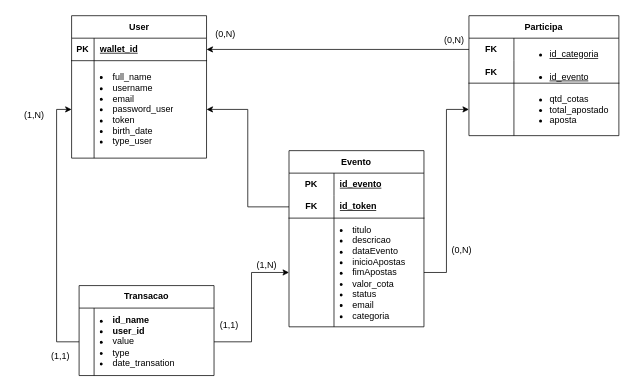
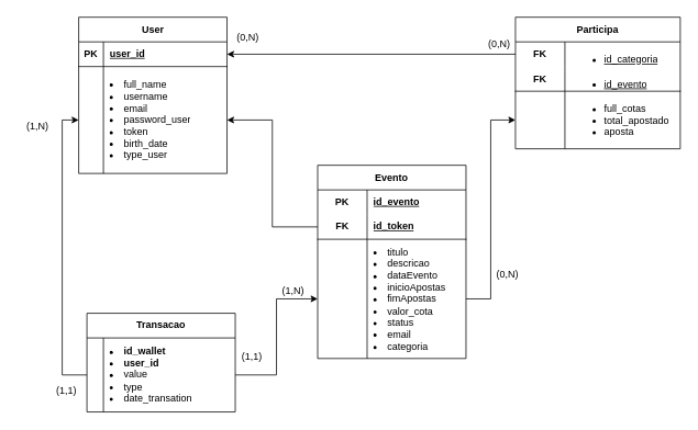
  <mxCell id="0" />
  <mxCell id="1" parent="0" />
  <mxCell id="2" value="User" style="shape=table;startSize=30;container=1;collapsible=1;childLayout=tableLayout;fixedRows=1;rowLines=0;fontStyle=1;align=center;resizeLast=1;html=1;" vertex="1" parent="1"><mxGeometry x="95" y="20" width="180" height="190" as="geometry" /></mxCell>
  <mxCell id="3" value="" style="shape=tableRow;horizontal=0;startSize=0;swimlaneHead=0;swimlaneBody=0;fillColor=none;collapsible=0;dropTarget=0;points=[[0,0.5],[1,0.5]];portConstraint=eastwest;top=0;left=0;right=0;bottom=1;" vertex="1" parent="2"><mxGeometry y="30" width="180" height="30" as="geometry" /></mxCell>
  <mxCell id="4" value="PK" style="shape=partialRectangle;connectable=0;fillColor=none;top=0;left=0;bottom=0;right=0;fontStyle=1;overflow=hidden;whiteSpace=wrap;html=1;" vertex="1" parent="3"><mxGeometry width="30" height="30" as="geometry"><mxRectangle width="30" height="30" as="alternateBounds" /></mxGeometry></mxCell>
- <mxCell id="5" value="wallet_id" style="shape=partialRectangle;connectable=0;fillColor=none;top=0;left=0;bottom=0;right=0;align=left;spacingLeft=6;fontStyle=5;overflow=hidden;whiteSpace=wrap;html=1;" vertex="1" parent="3"><mxGeometry x="30" width="150" height="30" as="geometry"><mxRectangle width="150" height="30" as="alternateBounds" /></mxGeometry></mxCell>
+ <mxCell id="5" value="user_id" style="shape=partialRectangle;connectable=0;fillColor=none;top=0;left=0;bottom=0;right=0;align=left;spacingLeft=6;fontStyle=5;overflow=hidden;whiteSpace=wrap;html=1;" vertex="1" parent="3"><mxGeometry x="30" width="150" height="30" as="geometry"><mxRectangle width="150" height="30" as="alternateBounds" /></mxGeometry></mxCell>
  <mxCell id="6" value="" style="shape=tableRow;horizontal=0;startSize=0;swimlaneHead=0;swimlaneBody=0;fillColor=none;collapsible=0;dropTarget=0;points=[[0,0.5],[1,0.5]];portConstraint=eastwest;top=0;left=0;right=0;bottom=0;" vertex="1" parent="2"><mxGeometry y="60" width="180" height="130" as="geometry" /></mxCell>
  <mxCell id="7" value="" style="shape=partialRectangle;connectable=0;fillColor=none;top=0;left=0;bottom=0;right=0;editable=1;overflow=hidden;whiteSpace=wrap;html=1;" vertex="1" parent="6"><mxGeometry width="30" height="130" as="geometry"><mxRectangle width="30" height="130" as="alternateBounds" /></mxGeometry></mxCell>
  <mxCell id="8" value="&lt;li&gt;&lt;span style=&quot;background-color: initial;&quot;&gt;full_name&lt;/span&gt;&lt;/li&gt;&lt;li&gt;username&lt;/li&gt;&lt;li&gt;email&lt;/li&gt;&lt;li&gt;password_user&lt;/li&gt;&lt;li&gt;token&lt;/li&gt;&lt;li&gt;birth_date&lt;/li&gt;&lt;li&gt;type_user&lt;/li&gt;" style="shape=partialRectangle;connectable=0;fillColor=none;top=0;left=0;bottom=0;right=0;align=left;spacingLeft=6;overflow=hidden;whiteSpace=wrap;html=1;" vertex="1" parent="6"><mxGeometry x="30" width="150" height="130" as="geometry"><mxRectangle width="150" height="130" as="alternateBounds" /></mxGeometry></mxCell>
  <mxCell id="9" value="Transacao" style="shape=table;startSize=30;container=1;collapsible=1;childLayout=tableLayout;fixedRows=1;rowLines=0;fontStyle=1;align=center;resizeLast=1;html=1;whiteSpace=wrap;" vertex="1" parent="1"><mxGeometry x="105" y="380" width="180" height="120" as="geometry" /></mxCell>
  <mxCell id="10" value="" style="shape=tableRow;horizontal=0;startSize=0;swimlaneHead=0;swimlaneBody=0;fillColor=none;collapsible=0;dropTarget=0;points=[[0,0.5],[1,0.5]];portConstraint=eastwest;top=0;left=0;right=0;bottom=0;html=1;" vertex="1" parent="9"><mxGeometry y="30" width="180" height="90" as="geometry" /></mxCell>
  <mxCell id="11" value="" style="shape=partialRectangle;connectable=0;fillColor=none;top=0;left=0;bottom=0;right=0;editable=1;overflow=hidden;html=1;whiteSpace=wrap;" vertex="1" parent="10"><mxGeometry width="20" height="90" as="geometry"><mxRectangle width="20" height="90" as="alternateBounds" /></mxGeometry></mxCell>
- <mxCell id="12" value="&lt;li&gt;&lt;span style=&quot;font-weight: 700;&quot;&gt;id_name&lt;/span&gt;&lt;/li&gt;&lt;li&gt;&lt;span style=&quot;font-weight: 700;&quot;&gt;user_id&lt;/span&gt;&lt;span style=&quot;font-weight: 700;&quot;&gt;&lt;/span&gt;&lt;/li&gt;&lt;li&gt;value&lt;/li&gt;&lt;li&gt;type&lt;/li&gt;&lt;li&gt;date_transation&lt;/li&gt;" style="shape=partialRectangle;connectable=0;fillColor=none;top=0;left=0;bottom=0;right=0;align=left;spacingLeft=6;overflow=hidden;html=1;whiteSpace=wrap;" vertex="1" parent="10"><mxGeometry x="20" width="160" height="90" as="geometry"><mxRectangle width="160" height="90" as="alternateBounds" /></mxGeometry></mxCell>
+ <mxCell id="12" value="&lt;li&gt;&lt;span style=&quot;font-weight: 700;&quot;&gt;id_wallet&lt;/span&gt;&lt;/li&gt;&lt;li&gt;&lt;span style=&quot;font-weight: 700;&quot;&gt;user_id&lt;/span&gt;&lt;span style=&quot;font-weight: 700;&quot;&gt;&lt;/span&gt;&lt;/li&gt;&lt;li&gt;value&lt;/li&gt;&lt;li&gt;type&lt;/li&gt;&lt;li&gt;date_transation&lt;/li&gt;" style="shape=partialRectangle;connectable=0;fillColor=none;top=0;left=0;bottom=0;right=0;align=left;spacingLeft=6;overflow=hidden;html=1;whiteSpace=wrap;" vertex="1" parent="10"><mxGeometry x="20" width="160" height="90" as="geometry"><mxRectangle width="160" height="90" as="alternateBounds" /></mxGeometry></mxCell>
  <mxCell id="13" value="Evento" style="shape=table;startSize=30;container=1;collapsible=1;childLayout=tableLayout;fixedRows=1;rowLines=0;fontStyle=1;align=center;resizeLast=1;html=1;whiteSpace=wrap;" vertex="1" parent="1"><mxGeometry x="385" y="200" width="180" height="235" as="geometry" /></mxCell>
  <mxCell id="14" value="" style="shape=tableRow;horizontal=0;startSize=0;swimlaneHead=0;swimlaneBody=0;fillColor=none;collapsible=0;dropTarget=0;points=[[0,0.5],[1,0.5]];portConstraint=eastwest;top=0;left=0;right=0;bottom=0;html=1;" vertex="1" parent="13"><mxGeometry y="30" width="180" height="30" as="geometry" /></mxCell>
  <mxCell id="15" value="PK" style="shape=partialRectangle;connectable=0;fillColor=none;top=0;left=0;bottom=0;right=0;fontStyle=1;overflow=hidden;html=1;whiteSpace=wrap;" vertex="1" parent="14"><mxGeometry width="60" height="30" as="geometry"><mxRectangle width="60" height="30" as="alternateBounds" /></mxGeometry></mxCell>
  <mxCell id="16" value="id_evento" style="shape=partialRectangle;connectable=0;fillColor=none;top=0;left=0;bottom=0;right=0;align=left;spacingLeft=6;fontStyle=5;overflow=hidden;html=1;whiteSpace=wrap;" vertex="1" parent="14"><mxGeometry x="60" width="120" height="30" as="geometry"><mxRectangle width="120" height="30" as="alternateBounds" /></mxGeometry></mxCell>
  <mxCell id="17" value="" style="shape=tableRow;horizontal=0;startSize=0;swimlaneHead=0;swimlaneBody=0;fillColor=none;collapsible=0;dropTarget=0;points=[[0,0.5],[1,0.5]];portConstraint=eastwest;top=0;left=0;right=0;bottom=1;html=1;" vertex="1" parent="13"><mxGeometry y="60" width="180" height="30" as="geometry" /></mxCell>
  <mxCell id="18" value="FK" style="shape=partialRectangle;connectable=0;fillColor=none;top=0;left=0;bottom=0;right=0;fontStyle=1;overflow=hidden;html=1;whiteSpace=wrap;" vertex="1" parent="17"><mxGeometry width="60" height="30" as="geometry"><mxRectangle width="60" height="30" as="alternateBounds" /></mxGeometry></mxCell>
  <mxCell id="19" value="id_token" style="shape=partialRectangle;connectable=0;fillColor=none;top=0;left=0;bottom=0;right=0;align=left;spacingLeft=6;fontStyle=5;overflow=hidden;html=1;whiteSpace=wrap;" vertex="1" parent="17"><mxGeometry x="60" width="120" height="30" as="geometry"><mxRectangle width="120" height="30" as="alternateBounds" /></mxGeometry></mxCell>
  <mxCell id="20" value="" style="shape=tableRow;horizontal=0;startSize=0;swimlaneHead=0;swimlaneBody=0;fillColor=none;collapsible=0;dropTarget=0;points=[[0,0.5],[1,0.5]];portConstraint=eastwest;top=0;left=0;right=0;bottom=0;html=1;" vertex="1" parent="13"><mxGeometry y="90" width="180" height="145" as="geometry" /></mxCell>
  <mxCell id="21" value="" style="shape=partialRectangle;connectable=0;fillColor=none;top=0;left=0;bottom=0;right=0;editable=1;overflow=hidden;html=1;whiteSpace=wrap;" vertex="1" parent="20"><mxGeometry width="60" height="145" as="geometry"><mxRectangle width="60" height="145" as="alternateBounds" /></mxGeometry></mxCell>
  <mxCell id="22" value="&lt;li&gt;titulo&lt;/li&gt;&lt;li&gt;descricao&lt;/li&gt;&lt;li&gt;dataEvento&lt;/li&gt;&lt;li&gt;inicioApostas&lt;/li&gt;&lt;li&gt;fimApostas&lt;/li&gt;&lt;li&gt;valor_cota&lt;/li&gt;&lt;li&gt;status&lt;/li&gt;&lt;li&gt;email&lt;/li&gt;&lt;li&gt;categoria&lt;/li&gt;" style="shape=partialRectangle;connectable=0;fillColor=none;top=0;left=0;bottom=0;right=0;align=left;spacingLeft=6;overflow=hidden;html=1;whiteSpace=wrap;" vertex="1" parent="20"><mxGeometry x="60" width="120" height="145" as="geometry"><mxRectangle width="120" height="145" as="alternateBounds" /></mxGeometry></mxCell>
  <mxCell id="23" value="Participa" style="shape=table;startSize=30;container=1;collapsible=1;childLayout=tableLayout;fixedRows=1;rowLines=0;fontStyle=1;align=center;resizeLast=1;html=1;whiteSpace=wrap;" vertex="1" parent="1"><mxGeometry x="625" y="20" width="200" height="160" as="geometry" /></mxCell>
  <mxCell id="24" value="" style="shape=tableRow;horizontal=0;startSize=0;swimlaneHead=0;swimlaneBody=0;fillColor=none;collapsible=0;dropTarget=0;points=[[0,0.5],[1,0.5]];portConstraint=eastwest;top=0;left=0;right=0;bottom=0;html=1;" vertex="1" parent="23"><mxGeometry y="30" width="200" height="30" as="geometry" /></mxCell>
  <mxCell id="25" value="FK" style="shape=partialRectangle;connectable=0;fillColor=none;top=0;left=0;bottom=0;right=0;fontStyle=1;overflow=hidden;html=1;whiteSpace=wrap;" vertex="1" parent="24"><mxGeometry width="60" height="30" as="geometry"><mxRectangle width="60" height="30" as="alternateBounds" /></mxGeometry></mxCell>
  <mxCell id="26" value="&lt;ul style=&quot;font-weight: 400;&quot;&gt;&lt;li&gt;id_categoria&lt;/li&gt;&lt;/ul&gt;" style="shape=partialRectangle;connectable=0;fillColor=none;top=0;left=0;bottom=0;right=0;align=left;spacingLeft=6;fontStyle=5;overflow=hidden;html=1;whiteSpace=wrap;" vertex="1" parent="24"><mxGeometry x="60" width="140" height="30" as="geometry"><mxRectangle width="140" height="30" as="alternateBounds" /></mxGeometry></mxCell>
  <mxCell id="27" value="" style="shape=tableRow;horizontal=0;startSize=0;swimlaneHead=0;swimlaneBody=0;fillColor=none;collapsible=0;dropTarget=0;points=[[0,0.5],[1,0.5]];portConstraint=eastwest;top=0;left=0;right=0;bottom=1;html=1;" vertex="1" parent="23"><mxGeometry y="60" width="200" height="30" as="geometry" /></mxCell>
  <mxCell id="28" value="FK" style="shape=partialRectangle;connectable=0;fillColor=none;top=0;left=0;bottom=0;right=0;fontStyle=1;overflow=hidden;html=1;whiteSpace=wrap;" vertex="1" parent="27"><mxGeometry width="60" height="30" as="geometry"><mxRectangle width="60" height="30" as="alternateBounds" /></mxGeometry></mxCell>
  <mxCell id="29" value="&lt;ul style=&quot;font-weight: 400;&quot;&gt;&lt;li&gt;id_evento&lt;/li&gt;&lt;/ul&gt;" style="shape=partialRectangle;connectable=0;fillColor=none;top=0;left=0;bottom=0;right=0;align=left;spacingLeft=6;fontStyle=5;overflow=hidden;html=1;whiteSpace=wrap;" vertex="1" parent="27"><mxGeometry x="60" width="140" height="30" as="geometry"><mxRectangle width="140" height="30" as="alternateBounds" /></mxGeometry></mxCell>
  <mxCell id="30" value="" style="shape=tableRow;horizontal=0;startSize=0;swimlaneHead=0;swimlaneBody=0;fillColor=none;collapsible=0;dropTarget=0;points=[[0,0.5],[1,0.5]];portConstraint=eastwest;top=0;left=0;right=0;bottom=0;html=1;" vertex="1" parent="23"><mxGeometry y="90" width="200" height="70" as="geometry" /></mxCell>
  <mxCell id="31" value="" style="shape=partialRectangle;connectable=0;fillColor=none;top=0;left=0;bottom=0;right=0;editable=1;overflow=hidden;html=1;whiteSpace=wrap;" vertex="1" parent="30"><mxGeometry width="60" height="70" as="geometry"><mxRectangle width="60" height="70" as="alternateBounds" /></mxGeometry></mxCell>
- <mxCell id="32" value="&lt;div&gt;&lt;ul&gt;&lt;li&gt;qtd_cotas&lt;/li&gt;&lt;li&gt;total_apostado&lt;/li&gt;&lt;li&gt;aposta&lt;/li&gt;&lt;/ul&gt;&lt;/div&gt;" style="shape=partialRectangle;connectable=0;fillColor=none;top=0;left=0;bottom=0;right=0;align=left;spacingLeft=6;overflow=hidden;html=1;whiteSpace=wrap;" vertex="1" parent="30"><mxGeometry x="60" width="140" height="70" as="geometry"><mxRectangle width="140" height="70" as="alternateBounds" /></mxGeometry></mxCell>
+ <mxCell id="32" value="&lt;div&gt;&lt;ul&gt;&lt;li&gt;full_cotas&lt;/li&gt;&lt;li&gt;total_apostado&lt;/li&gt;&lt;li&gt;aposta&lt;/li&gt;&lt;/ul&gt;&lt;/div&gt;" style="shape=partialRectangle;connectable=0;fillColor=none;top=0;left=0;bottom=0;right=0;align=left;spacingLeft=6;overflow=hidden;html=1;whiteSpace=wrap;" vertex="1" parent="30"><mxGeometry x="60" width="140" height="70" as="geometry"><mxRectangle width="140" height="70" as="alternateBounds" /></mxGeometry></mxCell>
  <mxCell id="33" style="edgeStyle=orthogonalEdgeStyle;rounded=0;orthogonalLoop=1;jettySize=auto;html=1;entryX=1;entryY=0.5;entryDx=0;entryDy=0;" edge="1" parent="1" source="17" target="6"><mxGeometry relative="1" as="geometry" /></mxCell>
  <mxCell id="34" style="edgeStyle=orthogonalEdgeStyle;rounded=0;orthogonalLoop=1;jettySize=auto;html=1;exitX=0;exitY=0.5;exitDx=0;exitDy=0;entryX=1;entryY=0.5;entryDx=0;entryDy=0;" edge="1" parent="1" source="24" target="3"><mxGeometry relative="1" as="geometry" /></mxCell>
  <mxCell id="35" style="edgeStyle=orthogonalEdgeStyle;rounded=0;orthogonalLoop=1;jettySize=auto;html=1;entryX=0;entryY=0.5;entryDx=0;entryDy=0;" edge="1" parent="1" source="10" target="6"><mxGeometry relative="1" as="geometry" /></mxCell>
  <mxCell id="36" style="edgeStyle=orthogonalEdgeStyle;rounded=0;orthogonalLoop=1;jettySize=auto;html=1;entryX=0;entryY=0.5;entryDx=0;entryDy=0;" edge="1" parent="1" source="10" target="20"><mxGeometry relative="1" as="geometry" /></mxCell>
  <mxCell id="37" style="edgeStyle=orthogonalEdgeStyle;rounded=0;orthogonalLoop=1;jettySize=auto;html=1;entryX=0;entryY=0.5;entryDx=0;entryDy=0;" edge="1" parent="1" source="20" target="30"><mxGeometry relative="1" as="geometry" /></mxCell>
  <mxCell id="38" value="(0,N)" style="text;html=1;align=center;verticalAlign=middle;resizable=0;points=[];autosize=1;strokeColor=none;fillColor=none;" vertex="1" parent="1"><mxGeometry x="275" y="30" width="50" height="30" as="geometry" /></mxCell>
  <mxCell id="39" value="(0,N)" style="text;html=1;align=center;verticalAlign=middle;resizable=0;points=[];autosize=1;strokeColor=none;fillColor=none;" vertex="1" parent="1"><mxGeometry x="580" y="38" width="50" height="30" as="geometry" /></mxCell>
  <mxCell id="40" value="(0,N)" style="text;html=1;align=center;verticalAlign=middle;resizable=0;points=[];autosize=1;strokeColor=none;fillColor=none;" vertex="1" parent="1"><mxGeometry x="590" y="318" width="50" height="30" as="geometry" /></mxCell>
  <mxCell id="41" value="(1,N)" style="text;html=1;align=center;verticalAlign=middle;resizable=0;points=[];autosize=1;strokeColor=none;fillColor=none;" vertex="1" parent="1"><mxGeometry x="330" y="338" width="50" height="30" as="geometry" /></mxCell>
  <mxCell id="42" value="(1,1)" style="text;html=1;align=center;verticalAlign=middle;resizable=0;points=[];autosize=1;strokeColor=none;fillColor=none;" vertex="1" parent="1"><mxGeometry x="280" y="418" width="50" height="30" as="geometry" /></mxCell>
  <mxCell id="43" value="(1,1)" style="text;html=1;align=center;verticalAlign=middle;resizable=0;points=[];autosize=1;strokeColor=none;fillColor=none;" vertex="1" parent="1"><mxGeometry x="55" y="459" width="50" height="30" as="geometry" /></mxCell>
  <mxCell id="44" value="(1,N)" style="text;html=1;align=center;verticalAlign=middle;resizable=0;points=[];autosize=1;strokeColor=none;fillColor=none;" vertex="1" parent="1"><mxGeometry x="20" y="138" width="50" height="30" as="geometry" /></mxCell>
